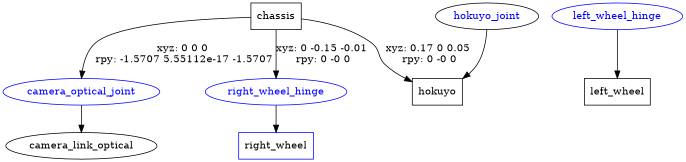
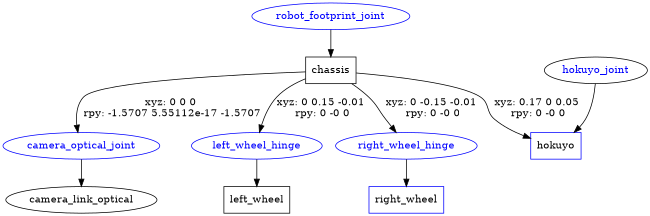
  digraph {
    node [color=blue shape=ellipse]
+   robot_footprint_joint [fontcolor=blue]
    n2 [label=chassis shape=box color=""]
    camera_optical_joint [fontcolor=blue]
    left_wheel_hinge [fontcolor=blue]
    right_wheel_hinge [fontcolor=blue]
-   n6 [label=hokuyo shape=box color=""]
+   n6 [label=hokuyo shape=box]
    n7 [label=camera_link_optical color=""]
    hokuyo_joint [color=black fontcolor=blue]
    n9 [label=left_wheel shape=box color=""]
    n10 [label=right_wheel shape=box]
+   robot_footprint_joint -> n2
    n2 -> camera_optical_joint [label="xyz: 0 0 0 \nrpy: -1.5707 5.55112e-17 -1.5707"]
+   n2 -> left_wheel_hinge [label="xyz: 0 0.15 -0.01 \nrpy: 0 -0 0"]
    n2 -> right_wheel_hinge [label="xyz: 0 -0.15 -0.01 \nrpy: 0 -0 0"]
    n2 -> n6 [label="xyz: 0.17 0 0.05 \nrpy: 0 -0 0"]
    camera_optical_joint -> n7
    left_wheel_hinge -> n9
    right_wheel_hinge -> n10
    hokuyo_joint -> n6
  }
